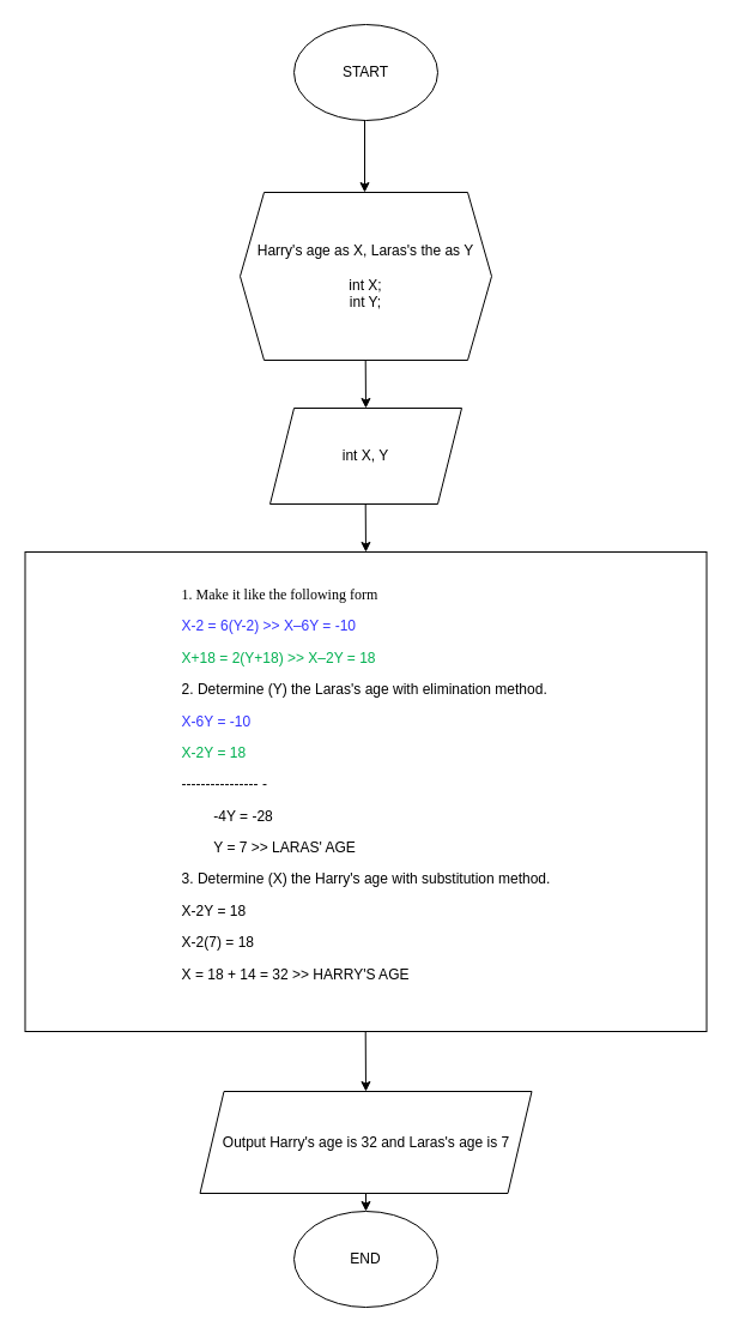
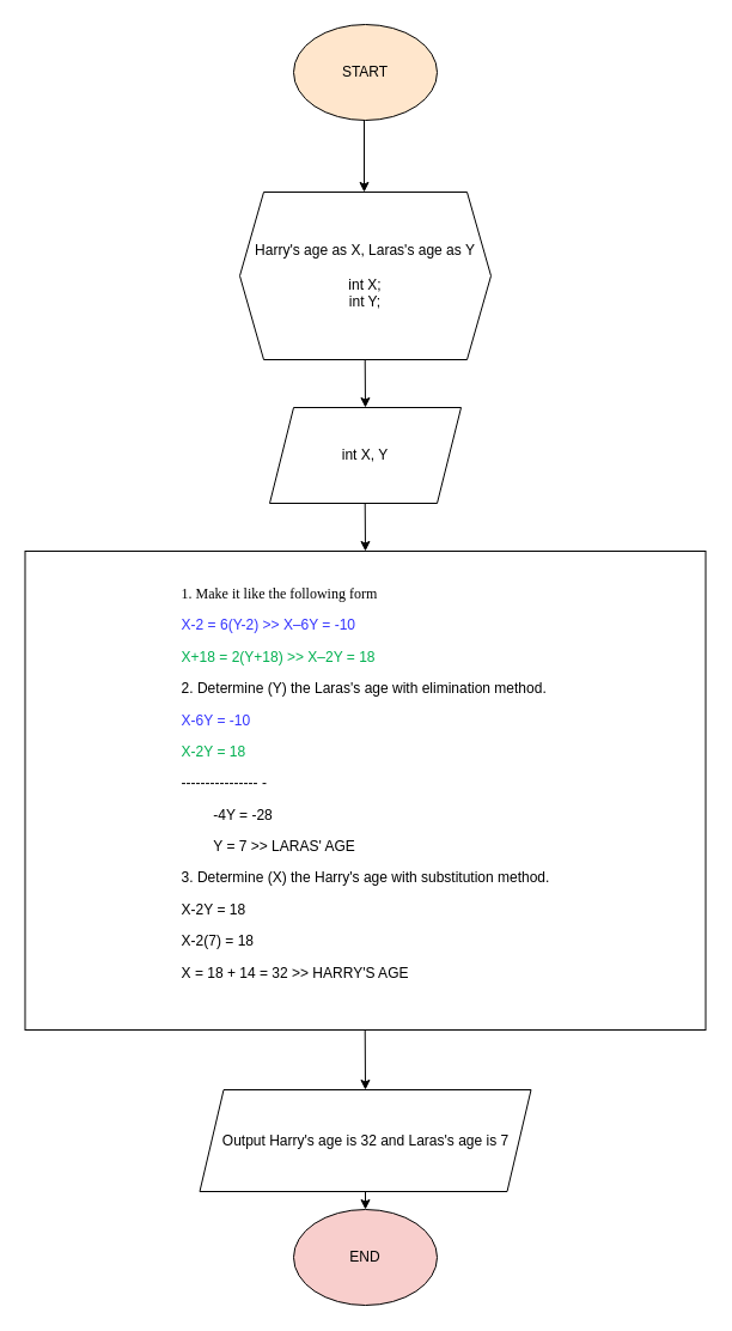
  <mxCell id="0" />
  <mxCell id="1" parent="0" />
- <mxCell id="2" value="START" style="ellipse;whiteSpace=wrap;html=1;align=center;" vertex="1" parent="1"><mxGeometry x="245" y="20" width="120" height="80" as="geometry" /></mxCell>
- <mxCell id="3" value="Harry's age as X, Laras's the as Y&lt;br&gt;&lt;br&gt;int X;&lt;br&gt;int Y;" style="shape=hexagon;perimeter=hexagonPerimeter2;whiteSpace=wrap;html=1;fixedSize=1;" vertex="1" parent="1"><mxGeometry x="200" y="160" width="210" height="140" as="geometry" /></mxCell>
+ <mxCell id="2" value="START" style="ellipse;whiteSpace=wrap;html=1;align=center;fillColor=#ffe6cc;" vertex="1" parent="1"><mxGeometry x="245" y="20" width="120" height="80" as="geometry" /></mxCell>
+ <mxCell id="3" value="Harry's age as X, Laras's age as Y&lt;br&gt;&lt;br&gt;int X;&lt;br&gt;int Y;" style="shape=hexagon;perimeter=hexagonPerimeter2;whiteSpace=wrap;html=1;fixedSize=1;" vertex="1" parent="1"><mxGeometry x="200" y="160" width="210" height="140" as="geometry" /></mxCell>
  <mxCell id="4" value="int X, Y" style="shape=parallelogram;perimeter=parallelogramPerimeter;whiteSpace=wrap;html=1;fixedSize=1;" vertex="1" parent="1"><mxGeometry x="225" y="340" width="160" height="80" as="geometry" /></mxCell>
  <mxCell id="5" value="&lt;div style=&quot;text-align: justify;&quot;&gt;&lt;span style=&quot;background-color: initial;&quot;&gt;&lt;font style=&quot;font-size: 12px;&quot; face=&quot;Times New Roman, serif&quot;&gt;1. Make it like the following form&lt;/font&gt;&lt;/span&gt;&lt;/div&gt;&lt;div style=&quot;text-align: justify;&quot;&gt;&lt;p style=&quot;&quot; class=&quot;MsoNormal&quot;&gt;&lt;font style=&quot;font-size: 12px;&quot; color=&quot;#3333ff&quot;&gt;X-2 = 6(Y-2)&amp;nbsp;&amp;gt;&amp;gt; X–6Y = -10&lt;/font&gt;&lt;/p&gt;&lt;p style=&quot;&quot; class=&quot;MsoNormal&quot;&gt;&lt;span style=&quot;color:#00B050&quot;&gt;&lt;font style=&quot;font-size: 12px;&quot;&gt;X+18 = 2(Y+18) &amp;gt;&amp;gt; X–2Y = 18&lt;/font&gt;&lt;/span&gt;&lt;/p&gt;&lt;p style=&quot;&quot; class=&quot;MsoNormal&quot;&gt;&lt;font style=&quot;font-size: 12px;&quot;&gt;2. Determine (Y) the Laras's age with elimination method.&lt;/font&gt;&lt;/p&gt;&lt;p style=&quot;&quot; class=&quot;MsoNormal&quot;&gt;&lt;font style=&quot;font-size: 12px;&quot; color=&quot;#3333ff&quot;&gt;X-6Y = -10&lt;/font&gt;&lt;/p&gt;&lt;p style=&quot;&quot; class=&quot;MsoNormal&quot;&gt;&lt;span style=&quot;color:#00B050&quot;&gt;&lt;font style=&quot;font-size: 12px;&quot;&gt;X-2Y = 18&lt;/font&gt;&lt;/span&gt;&lt;/p&gt;&lt;p style=&quot;&quot; class=&quot;MsoNormal&quot;&gt;&lt;font style=&quot;font-size: 12px;&quot;&gt;---------------- -&lt;/font&gt;&lt;/p&gt;&lt;p style=&quot;&quot; class=&quot;MsoNormal&quot;&gt;&lt;font style=&quot;font-size: 12px;&quot;&gt;&lt;span style=&quot;white-space: pre;&quot;&gt;&#09;&lt;/span&gt;-4Y = -28&lt;br&gt;&lt;/font&gt;&lt;/p&gt;&lt;p style=&quot;&quot; class=&quot;MsoNormal&quot;&gt;&lt;font style=&quot;font-size: 12px;&quot;&gt;&lt;span style=&quot;white-space: pre;&quot;&gt;&#09;&lt;/span&gt;Y = 7 &amp;gt;&amp;gt; LARAS' AGE&lt;br&gt;&lt;/font&gt;&lt;/p&gt;&lt;p style=&quot;&quot; class=&quot;MsoNormal&quot;&gt;&lt;font style=&quot;font-size: 12px;&quot;&gt;3. Determine (X) the Harry's age with substitution method.&lt;/font&gt;&lt;/p&gt;&lt;p style=&quot;&quot; class=&quot;MsoNormal&quot;&gt;&lt;font style=&quot;font-size: 12px;&quot;&gt;X-2Y = 18&lt;/font&gt;&lt;/p&gt;&lt;p style=&quot;&quot; class=&quot;MsoNormal&quot;&gt;&lt;font style=&quot;font-size: 12px;&quot;&gt;X-2(7) = 18&lt;/font&gt;&lt;/p&gt;&lt;p style=&quot;&quot; class=&quot;MsoNormal&quot;&gt;&lt;font style=&quot;font-size: 12px;&quot;&gt;X = 18 + 14 = 32 &amp;gt;&amp;gt; HARRY'S AGE&lt;/font&gt;&lt;/p&gt;&lt;p style=&quot;font-size: 11px;&quot; class=&quot;MsoListParagraph&quot;&gt;&lt;span style=&quot;font-size:12.0pt;line-height:106%;font-family:&amp;quot;Times New Roman&amp;quot;,serif&quot;&gt;&lt;/span&gt;&lt;/p&gt;&lt;/div&gt;" style="rounded=0;whiteSpace=wrap;html=1;" vertex="1" parent="1"><mxGeometry x="20.5" y="460" width="569" height="400" as="geometry" /></mxCell>
  <mxCell id="6" value="Output Harry's age is 32 and Laras's age is 7" style="shape=parallelogram;perimeter=parallelogramPerimeter;whiteSpace=wrap;html=1;fixedSize=1;" vertex="1" parent="1"><mxGeometry x="166.5" y="910" width="277" height="85" as="geometry" /></mxCell>
- <mxCell id="7" value="END" style="ellipse;whiteSpace=wrap;html=1;" vertex="1" parent="1"><mxGeometry x="245" y="1010" width="120" height="80" as="geometry" /></mxCell>
+ <mxCell id="7" value="END" style="ellipse;whiteSpace=wrap;html=1;fillColor=#f8cecc;" vertex="1" parent="1"><mxGeometry x="245" y="1010" width="120" height="80" as="geometry" /></mxCell>
  <mxCell id="8" value="" style="endArrow=classic;html=1;rounded=0;fontSize=12;fontColor=#3333FF;" edge="1" parent="1"><mxGeometry width="50" height="50" relative="1" as="geometry"><mxPoint x="304" y="100" as="sourcePoint" /><mxPoint x="304" y="160" as="targetPoint" /></mxGeometry></mxCell>
  <mxCell id="9" value="" style="endArrow=classic;html=1;rounded=0;fontSize=12;fontColor=#3333FF;" edge="1" parent="1"><mxGeometry width="50" height="50" relative="1" as="geometry"><mxPoint x="304.71" y="300" as="sourcePoint" /><mxPoint x="305" y="340" as="targetPoint" /></mxGeometry></mxCell>
  <mxCell id="10" value="" style="endArrow=classic;html=1;rounded=0;fontSize=12;fontColor=#3333FF;" edge="1" parent="1"><mxGeometry width="50" height="50" relative="1" as="geometry"><mxPoint x="304.71" y="420" as="sourcePoint" /><mxPoint x="305" y="460" as="targetPoint" /></mxGeometry></mxCell>
  <mxCell id="11" value="" style="endArrow=classic;html=1;rounded=0;fontSize=12;fontColor=#3333FF;entryX=0.5;entryY=0;entryDx=0;entryDy=0;" edge="1" parent="1" target="6"><mxGeometry width="50" height="50" relative="1" as="geometry"><mxPoint x="304.71" y="860" as="sourcePoint" /><mxPoint x="305" y="900" as="targetPoint" /></mxGeometry></mxCell>
  <mxCell id="12" value="" style="endArrow=classic;html=1;rounded=0;fontSize=12;fontColor=#3333FF;entryX=0.5;entryY=0;entryDx=0;entryDy=0;exitX=0.5;exitY=1;exitDx=0;exitDy=0;" edge="1" parent="1" source="6"><mxGeometry width="50" height="50" relative="1" as="geometry"><mxPoint x="304.71" y="960" as="sourcePoint" /><mxPoint x="305" y="1010" as="targetPoint" /></mxGeometry></mxCell>
